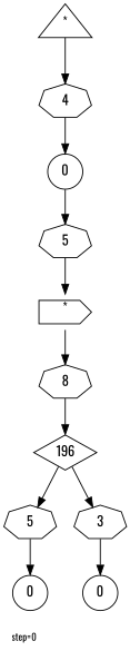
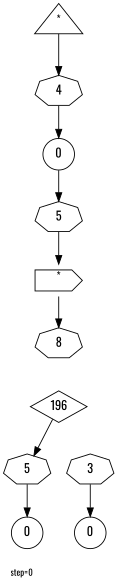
  digraph {
    fontname=Oswald
    fontsize=10
    label="step=0"
    labeljust=left
    labelloc=bottom
    node [color=black fontname=Oswald labelfontcolor=black peripheries=1 shape=septagon]
    edge [color=black fontname=Oswald]
    n1 [label=<<SUP>*</SUP>> shape=triangle]
    n2 [label=4 labelfontcolor=""]
    n3 [label=<0> shape=circle]
    n4 [label=<5> labelfontcolor=""]
    n5 [label=<<SUP>*</SUP>> shape=cds]
    n6 [label=<8> labelfontcolor=""]
    196 [shape=diamond]
    n8 [label=<5> labelfontcolor=""]
    n9 [label=<3> labelfontcolor=""]
    n10 [label=<0> shape=circle]
    n11 [label=<0> shape=circle]
    n1 -> n2
    n2 -> n3
    n3 -> n4
    n4 -> n5
    n5 -> n6
-   n6 -> 196
    196 -> n8
-   196 -> n9
    n8 -> n10
    n9 -> n11
  }
